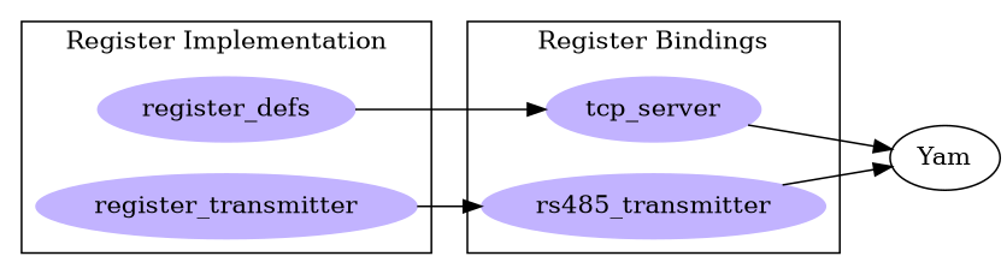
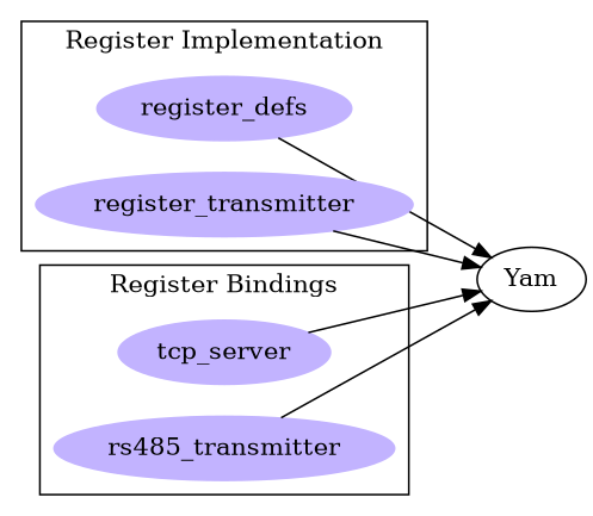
  digraph {
    rankdir=LR
    splines=line
    node [color=".7 .3 1.0" style=filled]
    register_defs
    n2 [label=register_transmitter]
    tcp_server
    rs485_transmitter
    Yam [color="" style=""]
    subgraph cluster_1 {
      label="Register Implementation"
      register_defs
      n2
    }
    subgraph cluster_2 {
      label="Register Bindings"
      tcp_server
      rs485_transmitter
    }
-   register_defs -> tcp_server
-   n2 -> rs485_transmitter
+   register_defs -> Yam
+   n2 -> Yam
    tcp_server -> Yam
    rs485_transmitter -> Yam
  }
